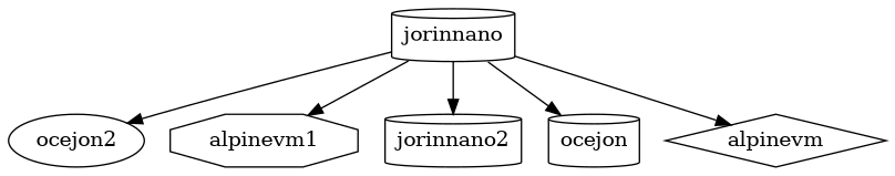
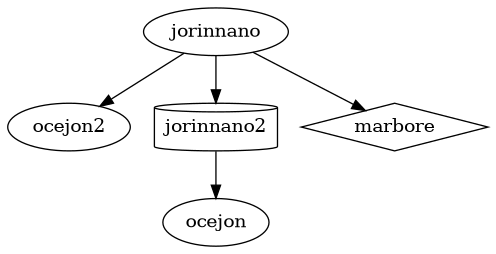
  digraph {
    node [shape=ellipse]
-   jorinnano [shape=cylinder]
+   jorinnano
    n2 [label=ocejon2]
-   alpinevm1 [shape=octagon]
    n4 [label=jorinnano2 shape=cylinder]
-   ocejon [shape=cylinder]
-   marbore [shape=diamond label=alpinevm]
+   ocejon
+   marbore [shape=diamond]
    jorinnano -> n2
-   jorinnano -> alpinevm1
    jorinnano -> n4
-   jorinnano -> ocejon
+   n4 -> ocejon
    jorinnano -> marbore
  }
